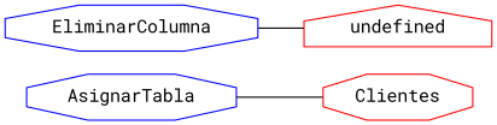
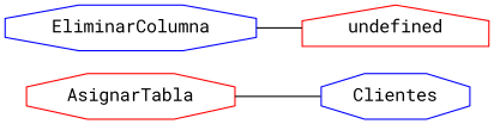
  graph {
    fontname="Roboto Mono"
    ordering=out
    rankdir=LR
    node [color=blue fontname="Roboto Mono" shape=octagon]
    edge [fontname="Roboto Mono"]
-   n1 [color=red label=Clientes]
-   n2 [label=AsignarTabla]
+   n1 [label=Clientes]
+   n2 [color=red label=AsignarTabla]
    n3 [color=red label=undefined shape=house]
    n4 [label=EliminarColumna]
    n2 -- n1
    n4 -- n3
  }
